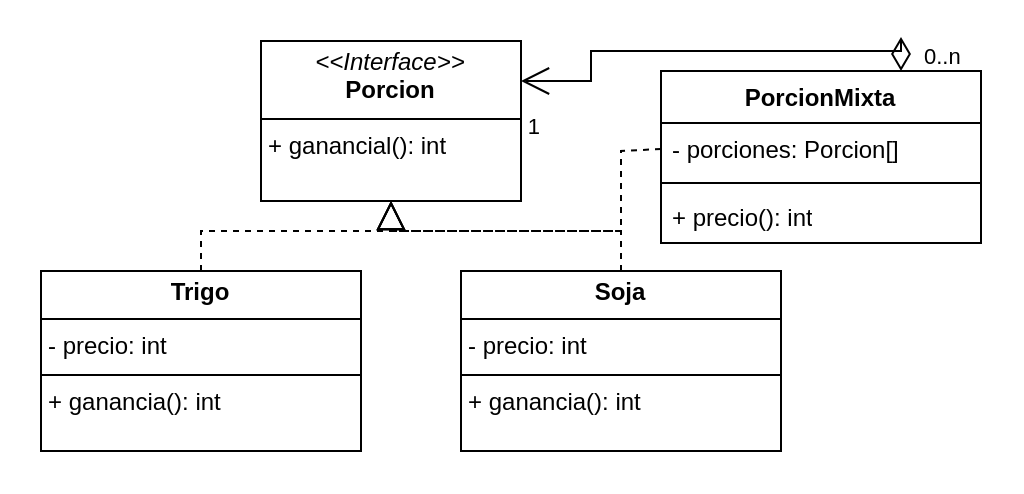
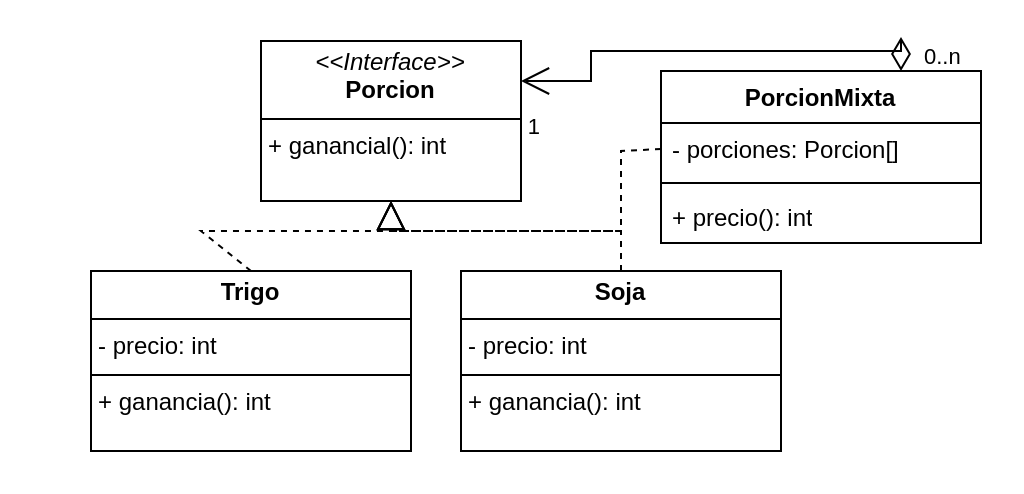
  <mxCell id="0" />
  <mxCell id="1" parent="0" />
  <mxCell id="2" value="&lt;p style=&quot;margin:0px;margin-top:4px;text-align:center;&quot;&gt;&lt;i&gt;&amp;lt;&amp;lt;Interface&amp;gt;&amp;gt;&lt;/i&gt;&lt;br&gt;&lt;b&gt;Porcion&lt;/b&gt;&lt;/p&gt;&lt;hr size=&quot;1&quot; style=&quot;border-style:solid;&quot;&gt;&lt;p style=&quot;margin:0px;margin-left:4px;&quot;&gt;+ ganancial(): int&lt;br&gt;&lt;/p&gt;" style="verticalAlign=top;align=left;overflow=fill;html=1;whiteSpace=wrap;" vertex="1" parent="1"><mxGeometry x="130" y="20" width="130" height="80" as="geometry" /></mxCell>
- <mxCell id="3" value="&lt;p style=&quot;margin:0px;margin-top:4px;text-align:center;&quot;&gt;&lt;b&gt;Trigo&lt;/b&gt;&lt;/p&gt;&lt;hr size=&quot;1&quot; style=&quot;border-style:solid;&quot;&gt;&lt;p style=&quot;margin:0px;margin-left:4px;&quot;&gt;- precio: int&lt;/p&gt;&lt;hr size=&quot;1&quot; style=&quot;border-style:solid;&quot;&gt;&lt;p style=&quot;margin:0px;margin-left:4px;&quot;&gt;+ ganancia(): int&lt;/p&gt;" style="verticalAlign=top;align=left;overflow=fill;html=1;whiteSpace=wrap;" vertex="1" parent="1"><mxGeometry x="20" y="135" width="160" height="90" as="geometry" /></mxCell>
+ <mxCell id="3" value="&lt;p style=&quot;margin:0px;margin-top:4px;text-align:center;&quot;&gt;&lt;b&gt;Trigo&lt;/b&gt;&lt;/p&gt;&lt;hr size=&quot;1&quot; style=&quot;border-style:solid;&quot;&gt;&lt;p style=&quot;margin:0px;margin-left:4px;&quot;&gt;- precio: int&lt;/p&gt;&lt;hr size=&quot;1&quot; style=&quot;border-style:solid;&quot;&gt;&lt;p style=&quot;margin:0px;margin-left:4px;&quot;&gt;+ ganancia(): int&lt;/p&gt;" style="verticalAlign=top;align=left;overflow=fill;html=1;whiteSpace=wrap;" vertex="1" parent="1"><mxGeometry x="45" y="135" width="160" height="90" as="geometry" /></mxCell>
  <mxCell id="4" value="&lt;p style=&quot;margin:0px;margin-top:4px;text-align:center;&quot;&gt;&lt;b&gt;Soja&lt;/b&gt;&lt;/p&gt;&lt;hr size=&quot;1&quot; style=&quot;border-style:solid;&quot;&gt;&lt;p style=&quot;margin:0px;margin-left:4px;&quot;&gt;- precio: int&lt;/p&gt;&lt;hr size=&quot;1&quot; style=&quot;border-style:solid;&quot;&gt;&lt;p style=&quot;margin:0px;margin-left:4px;&quot;&gt;+ ganancia(): int&lt;/p&gt;" style="verticalAlign=top;align=left;overflow=fill;html=1;whiteSpace=wrap;" vertex="1" parent="1"><mxGeometry x="230" y="135" width="160" height="90" as="geometry" /></mxCell>
  <mxCell id="5" value="" style="endArrow=block;dashed=1;endFill=0;endSize=12;html=1;rounded=0;exitX=0.5;exitY=0;exitDx=0;exitDy=0;entryX=0.5;entryY=1;entryDx=0;entryDy=0;" edge="1" parent="1" source="3" target="2"><mxGeometry width="160" relative="1" as="geometry"><mxPoint x="180" y="145" as="sourcePoint" /><mxPoint x="340" y="145" as="targetPoint" /><Array as="points"><mxPoint x="100" y="115" /><mxPoint x="195" y="115" /></Array></mxGeometry></mxCell>
  <mxCell id="6" value="" style="endArrow=block;dashed=1;endFill=0;endSize=12;html=1;rounded=0;exitX=0.5;exitY=0;exitDx=0;exitDy=0;entryX=0.5;entryY=1;entryDx=0;entryDy=0;" edge="1" parent="1" source="4" target="2"><mxGeometry width="160" relative="1" as="geometry"><mxPoint x="180" y="145" as="sourcePoint" /><mxPoint x="340" y="145" as="targetPoint" /><Array as="points"><mxPoint x="310" y="115" /><mxPoint x="195" y="115" /></Array></mxGeometry></mxCell>
  <mxCell id="7" value="PorcionMixta" style="swimlane;fontStyle=1;align=center;verticalAlign=top;childLayout=stackLayout;horizontal=1;startSize=26;horizontalStack=0;resizeParent=1;resizeParentMax=0;resizeLast=0;collapsible=1;marginBottom=0;whiteSpace=wrap;html=1;" vertex="1" parent="1"><mxGeometry x="330" y="35" width="160" height="86" as="geometry" /></mxCell>
  <mxCell id="8" value="- porciones: Porcion[]" style="text;strokeColor=none;fillColor=none;align=left;verticalAlign=top;spacingLeft=4;spacingRight=4;overflow=hidden;rotatable=0;points=[[0,0.5],[1,0.5]];portConstraint=eastwest;whiteSpace=wrap;html=1;" vertex="1" parent="7"><mxGeometry y="26" width="160" height="26" as="geometry" /></mxCell>
  <mxCell id="9" value="" style="line;strokeWidth=1;fillColor=none;align=left;verticalAlign=middle;spacingTop=-1;spacingLeft=3;spacingRight=3;rotatable=0;labelPosition=right;points=[];portConstraint=eastwest;strokeColor=inherit;" vertex="1" parent="7"><mxGeometry y="52" width="160" height="8" as="geometry" /></mxCell>
  <mxCell id="10" value="+ precio(): int" style="text;strokeColor=none;fillColor=none;align=left;verticalAlign=top;spacingLeft=4;spacingRight=4;overflow=hidden;rotatable=0;points=[[0,0.5],[1,0.5]];portConstraint=eastwest;whiteSpace=wrap;html=1;" vertex="1" parent="7"><mxGeometry y="60" width="160" height="26" as="geometry" /></mxCell>
  <mxCell id="11" value="" style="endArrow=open;html=1;endSize=12;startArrow=diamondThin;startSize=14;startFill=0;edgeStyle=orthogonalEdgeStyle;rounded=0;exitX=0.75;exitY=0;exitDx=0;exitDy=0;entryX=1;entryY=0.25;entryDx=0;entryDy=0;" edge="1" parent="1" source="7" target="2"><mxGeometry relative="1" as="geometry"><mxPoint x="180" y="145" as="sourcePoint" /><mxPoint x="340" y="145" as="targetPoint" /></mxGeometry></mxCell>
  <mxCell id="12" value="0..n" style="edgeLabel;resizable=0;html=1;align=left;verticalAlign=top;" connectable="0" vertex="1" parent="11"><mxGeometry x="-1" relative="1" as="geometry"><mxPoint x="10" y="-20" as="offset" /></mxGeometry></mxCell>
  <mxCell id="13" value="1" style="edgeLabel;resizable=0;html=1;align=right;verticalAlign=top;" connectable="0" vertex="1" parent="11"><mxGeometry x="1" relative="1" as="geometry"><mxPoint x="10" y="10" as="offset" /></mxGeometry></mxCell>
  <mxCell id="14" value="" style="endArrow=block;dashed=1;endFill=0;endSize=12;html=1;rounded=0;exitX=0;exitY=0.5;exitDx=0;exitDy=0;entryX=0.5;entryY=1;entryDx=0;entryDy=0;" edge="1" parent="1" source="8" target="2"><mxGeometry width="160" relative="1" as="geometry"><mxPoint x="180" y="145" as="sourcePoint" /><mxPoint x="340" y="145" as="targetPoint" /><Array as="points"><mxPoint x="310" y="75" /><mxPoint x="310" y="115" /><mxPoint x="195" y="115" /></Array></mxGeometry></mxCell>
